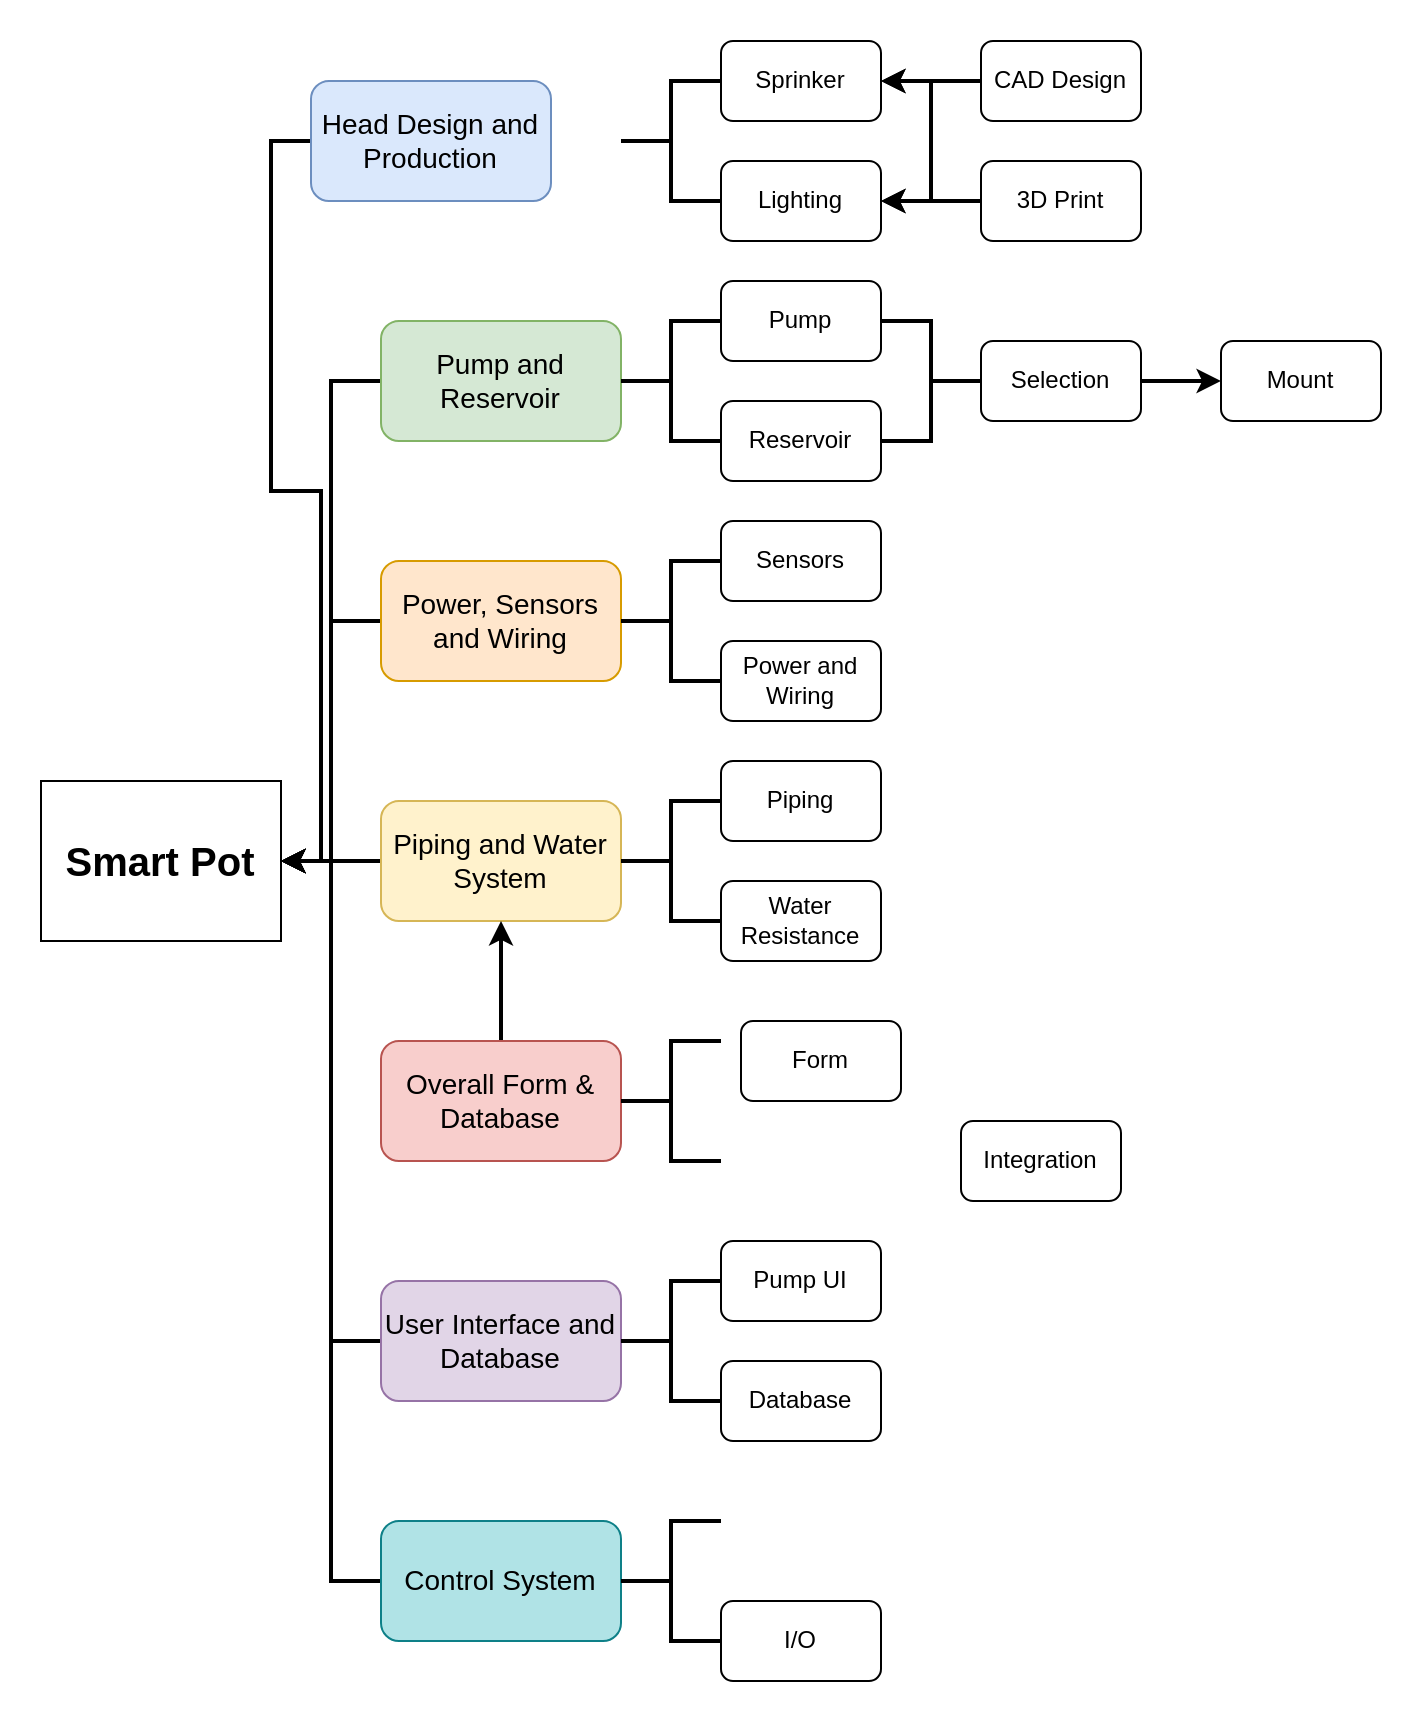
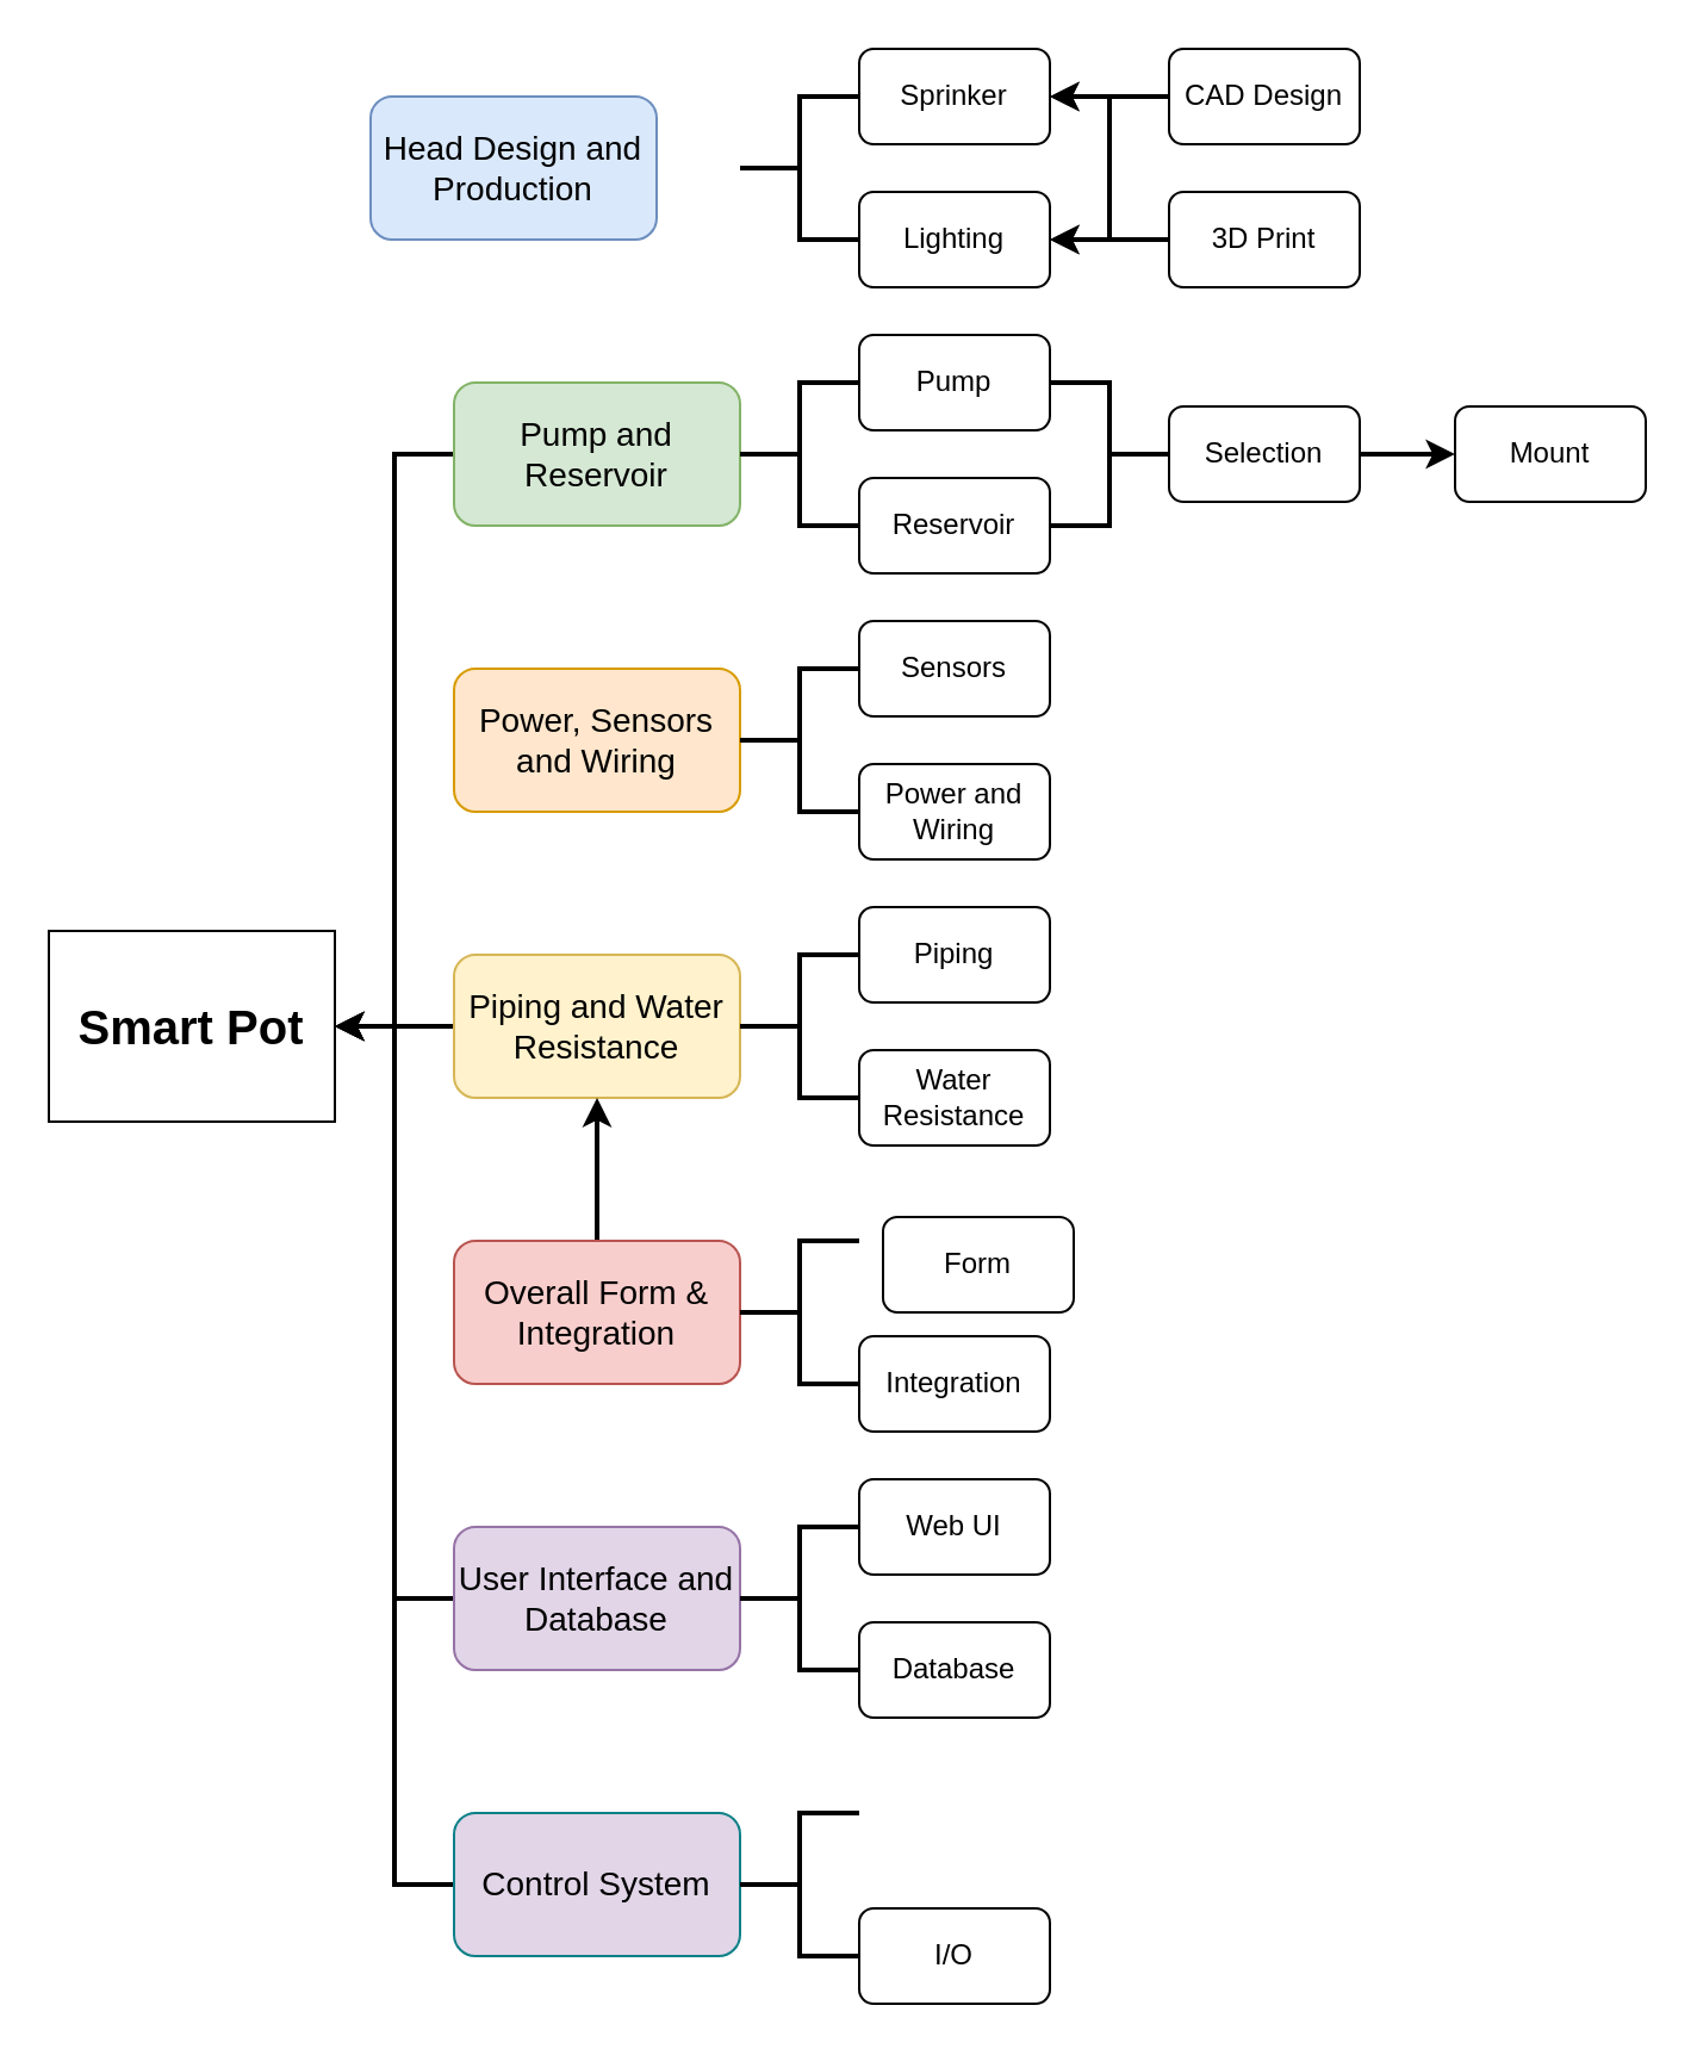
  <mxCell id="0" />
  <mxCell id="1" parent="0" />
- <mxCell id="2" style="edgeStyle=orthogonalEdgeStyle;rounded=0;orthogonalLoop=1;jettySize=auto;html=1;entryX=1;entryY=0.5;entryDx=0;entryDy=0;strokeWidth=2;" edge="1" parent="1" source="3" target="4"><mxGeometry relative="1" as="geometry" /></mxCell>
  <mxCell id="3" value="&lt;font style=&quot;font-size: 14px&quot;&gt;Head Design and Production&lt;/font&gt;" style="rounded=1;whiteSpace=wrap;html=1;horizontal=1;direction=south;fillColor=#dae8fc;strokeColor=#6c8ebf;" vertex="1" parent="1"><mxGeometry x="155" y="40" width="120" height="60" as="geometry" /></mxCell>
  <mxCell id="4" value="&lt;b&gt;&lt;font style=&quot;font-size: 20px&quot;&gt;Smart Pot&lt;/font&gt;&lt;/b&gt;" style="rounded=0;whiteSpace=wrap;html=1;" vertex="1" parent="1"><mxGeometry x="20" y="390" width="120" height="80" as="geometry" /></mxCell>
  <mxCell id="5" style="edgeStyle=orthogonalEdgeStyle;rounded=0;orthogonalLoop=1;jettySize=auto;html=1;entryX=1;entryY=0.5;entryDx=0;entryDy=0;strokeWidth=2;" edge="1" parent="1" source="6" target="4"><mxGeometry relative="1" as="geometry" /></mxCell>
  <mxCell id="6" value="&lt;font style=&quot;font-size: 14px&quot;&gt;Pump and Reservoir&lt;/font&gt;" style="rounded=1;whiteSpace=wrap;html=1;fillColor=#d5e8d4;strokeColor=#82b366;" vertex="1" parent="1"><mxGeometry x="190" y="160" width="120" height="60" as="geometry" /></mxCell>
- <mxCell id="7" style="edgeStyle=orthogonalEdgeStyle;rounded=0;orthogonalLoop=1;jettySize=auto;html=1;entryX=1;entryY=0.5;entryDx=0;entryDy=0;strokeWidth=2;" edge="1" parent="1" source="8" target="4"><mxGeometry relative="1" as="geometry" /></mxCell>
  <mxCell id="8" value="&lt;font style=&quot;font-size: 14px&quot;&gt;Power, Sensors and Wiring&lt;/font&gt;" style="rounded=1;whiteSpace=wrap;html=1;fillColor=#ffe6cc;strokeColor=#d79b00;" vertex="1" parent="1"><mxGeometry x="190" y="280" width="120" height="60" as="geometry" /></mxCell>
  <mxCell id="9" style="edgeStyle=orthogonalEdgeStyle;rounded=0;orthogonalLoop=1;jettySize=auto;html=1;entryX=1;entryY=0.5;entryDx=0;entryDy=0;strokeWidth=2;" edge="1" parent="1" source="10" target="4"><mxGeometry relative="1" as="geometry" /></mxCell>
- <mxCell id="10" value="&lt;font style=&quot;font-size: 14px&quot;&gt;Piping and Water System&lt;/font&gt;" style="rounded=1;whiteSpace=wrap;html=1;fillColor=#fff2cc;strokeColor=#d6b656;" vertex="1" parent="1"><mxGeometry x="190" y="400" width="120" height="60" as="geometry" /></mxCell>
+ <mxCell id="10" value="&lt;font style=&quot;font-size: 14px&quot;&gt;Piping and Water Resistance&lt;/font&gt;" style="rounded=1;whiteSpace=wrap;html=1;fillColor=#fff2cc;strokeColor=#d6b656;" vertex="1" parent="1"><mxGeometry x="190" y="400" width="120" height="60" as="geometry" /></mxCell>
  <mxCell id="11" style="edgeStyle=orthogonalEdgeStyle;rounded=0;orthogonalLoop=1;jettySize=auto;html=1;strokeWidth=2;" edge="1" parent="1" source="12" target="10"><mxGeometry relative="1" as="geometry" /></mxCell>
- <mxCell id="12" value="&lt;font style=&quot;font-size: 14px&quot;&gt;Overall Form &amp;amp; Database&lt;/font&gt;" style="rounded=1;whiteSpace=wrap;html=1;fillColor=#f8cecc;strokeColor=#b85450;" vertex="1" parent="1"><mxGeometry x="190" y="520" width="120" height="60" as="geometry" /></mxCell>
+ <mxCell id="12" value="&lt;font style=&quot;font-size: 14px&quot;&gt;Overall Form &amp;amp; Integration&lt;/font&gt;" style="rounded=1;whiteSpace=wrap;html=1;fillColor=#f8cecc;strokeColor=#b85450;" vertex="1" parent="1"><mxGeometry x="190" y="520" width="120" height="60" as="geometry" /></mxCell>
  <mxCell id="13" style="edgeStyle=orthogonalEdgeStyle;rounded=0;orthogonalLoop=1;jettySize=auto;html=1;entryX=1;entryY=0.5;entryDx=0;entryDy=0;strokeWidth=2;" edge="1" parent="1" source="14" target="4"><mxGeometry relative="1" as="geometry" /></mxCell>
  <mxCell id="14" value="&lt;font style=&quot;font-size: 14px&quot;&gt;User Interface and Database&lt;/font&gt;" style="rounded=1;whiteSpace=wrap;html=1;fillColor=#e1d5e7;strokeColor=#9673a6;" vertex="1" parent="1"><mxGeometry x="190" y="640" width="120" height="60" as="geometry" /></mxCell>
  <mxCell id="15" style="edgeStyle=orthogonalEdgeStyle;rounded=0;orthogonalLoop=1;jettySize=auto;html=1;entryX=1;entryY=0.5;entryDx=0;entryDy=0;fontSize=11;spacing=2;strokeWidth=2;jumpStyle=none;shadow=0;targetPerimeterSpacing=0;" edge="1" parent="1" source="16" target="4"><mxGeometry relative="1" as="geometry" /></mxCell>
- <mxCell id="16" value="&lt;font style=&quot;font-size: 14px&quot;&gt;Control System&lt;/font&gt;" style="rounded=1;whiteSpace=wrap;html=1;fillColor=#b0e3e6;strokeColor=#0e8088;" vertex="1" parent="1"><mxGeometry x="190" y="760" width="120" height="60" as="geometry" /></mxCell>
+ <mxCell id="16" value="&lt;font style=&quot;font-size: 14px&quot;&gt;Control System&lt;/font&gt;" style="rounded=1;whiteSpace=wrap;html=1;fillColor=#e1d5e7;strokeColor=#0e8088;" vertex="1" parent="1"><mxGeometry x="190" y="760" width="120" height="60" as="geometry" /></mxCell>
  <mxCell id="17" value="" style="strokeWidth=2;html=1;shape=mxgraph.flowchart.annotation_2;align=left;labelPosition=right;pointerEvents=1;" vertex="1" parent="1"><mxGeometry x="310" y="40" width="50" height="60" as="geometry" /></mxCell>
  <mxCell id="18" value="" style="strokeWidth=2;html=1;shape=mxgraph.flowchart.annotation_2;align=left;labelPosition=right;pointerEvents=1;" vertex="1" parent="1"><mxGeometry x="310" y="160" width="50" height="60" as="geometry" /></mxCell>
  <mxCell id="19" value="" style="strokeWidth=2;html=1;shape=mxgraph.flowchart.annotation_2;align=left;labelPosition=right;pointerEvents=1;direction=east;flipV=1;flipH=0;" vertex="1" parent="1"><mxGeometry x="310" y="280" width="50" height="60" as="geometry" /></mxCell>
  <mxCell id="20" value="" style="strokeWidth=2;html=1;shape=mxgraph.flowchart.annotation_2;align=left;labelPosition=right;pointerEvents=1;" vertex="1" parent="1"><mxGeometry x="310" y="400" width="50" height="60" as="geometry" /></mxCell>
  <mxCell id="21" value="" style="strokeWidth=2;html=1;shape=mxgraph.flowchart.annotation_2;align=left;labelPosition=right;pointerEvents=1;" vertex="1" parent="1"><mxGeometry x="310" y="520" width="50" height="60" as="geometry" /></mxCell>
  <mxCell id="22" value="" style="strokeWidth=2;html=1;shape=mxgraph.flowchart.annotation_2;align=left;labelPosition=right;pointerEvents=1;" vertex="1" parent="1"><mxGeometry x="310" y="640" width="50" height="60" as="geometry" /></mxCell>
  <mxCell id="23" value="" style="strokeWidth=2;html=1;shape=mxgraph.flowchart.annotation_2;align=left;labelPosition=right;pointerEvents=1;" vertex="1" parent="1"><mxGeometry x="310" y="760" width="50" height="60" as="geometry" /></mxCell>
  <mxCell id="24" value="Sprinker" style="rounded=1;whiteSpace=wrap;html=1;" vertex="1" parent="1"><mxGeometry x="360" y="20" width="80" height="40" as="geometry" /></mxCell>
  <mxCell id="25" value="Lighting" style="rounded=1;whiteSpace=wrap;html=1;" vertex="1" parent="1"><mxGeometry x="360" y="80" width="80" height="40" as="geometry" /></mxCell>
  <mxCell id="26" value="Pump" style="rounded=1;whiteSpace=wrap;html=1;" vertex="1" parent="1"><mxGeometry x="360" y="140" width="80" height="40" as="geometry" /></mxCell>
  <mxCell id="27" value="Reservoir" style="rounded=1;whiteSpace=wrap;html=1;" vertex="1" parent="1"><mxGeometry x="360" y="200" width="80" height="40" as="geometry" /></mxCell>
  <mxCell id="28" value="Sensors" style="rounded=1;whiteSpace=wrap;html=1;" vertex="1" parent="1"><mxGeometry x="360" y="260" width="80" height="40" as="geometry" /></mxCell>
  <mxCell id="29" value="Power and Wiring" style="rounded=1;whiteSpace=wrap;html=1;" vertex="1" parent="1"><mxGeometry x="360" y="320" width="80" height="40" as="geometry" /></mxCell>
  <mxCell id="30" value="Piping" style="rounded=1;whiteSpace=wrap;html=1;" vertex="1" parent="1"><mxGeometry x="360" y="380" width="80" height="40" as="geometry" /></mxCell>
  <mxCell id="31" value="Water Resistance" style="rounded=1;whiteSpace=wrap;html=1;" vertex="1" parent="1"><mxGeometry x="360" y="440" width="80" height="40" as="geometry" /></mxCell>
  <mxCell id="32" value="Form" style="rounded=1;whiteSpace=wrap;html=1;" vertex="1" parent="1"><mxGeometry x="370" y="510" width="80" height="40" as="geometry" /></mxCell>
- <mxCell id="33" value="Integration" style="rounded=1;whiteSpace=wrap;html=1;" vertex="1" parent="1"><mxGeometry x="480" y="560" width="80" height="40" as="geometry" /></mxCell>
- <mxCell id="34" value="Pump UI" style="rounded=1;whiteSpace=wrap;html=1;" vertex="1" parent="1"><mxGeometry x="360" y="620" width="80" height="40" as="geometry" /></mxCell>
+ <mxCell id="33" value="Integration" style="rounded=1;whiteSpace=wrap;html=1;" vertex="1" parent="1"><mxGeometry x="360" y="560" width="80" height="40" as="geometry" /></mxCell>
+ <mxCell id="34" value="Web UI" style="rounded=1;whiteSpace=wrap;html=1;" vertex="1" parent="1"><mxGeometry x="360" y="620" width="80" height="40" as="geometry" /></mxCell>
  <mxCell id="35" value="Database" style="rounded=1;whiteSpace=wrap;html=1;" vertex="1" parent="1"><mxGeometry x="360" y="680" width="80" height="40" as="geometry" /></mxCell>
  <mxCell id="36" value="I/O" style="rounded=1;whiteSpace=wrap;html=1;" vertex="1" parent="1"><mxGeometry x="360" y="800" width="80" height="40" as="geometry" /></mxCell>
  <mxCell id="37" style="edgeStyle=orthogonalEdgeStyle;rounded=0;jumpStyle=none;orthogonalLoop=1;jettySize=auto;html=1;entryX=1;entryY=0.5;entryDx=0;entryDy=0;shadow=0;targetPerimeterSpacing=0;strokeWidth=2;fontSize=11;" edge="1" parent="1" source="39" target="24"><mxGeometry relative="1" as="geometry" /></mxCell>
  <mxCell id="38" style="edgeStyle=orthogonalEdgeStyle;rounded=0;jumpStyle=none;orthogonalLoop=1;jettySize=auto;html=1;entryX=1;entryY=0.5;entryDx=0;entryDy=0;shadow=0;targetPerimeterSpacing=0;strokeWidth=2;fontSize=11;" edge="1" parent="1" source="39" target="25"><mxGeometry relative="1" as="geometry" /></mxCell>
  <mxCell id="39" value="CAD Design" style="rounded=1;whiteSpace=wrap;html=1;" vertex="1" parent="1"><mxGeometry x="490" y="20" width="80" height="40" as="geometry" /></mxCell>
  <mxCell id="40" style="edgeStyle=orthogonalEdgeStyle;rounded=0;jumpStyle=none;orthogonalLoop=1;jettySize=auto;html=1;entryX=1;entryY=0.5;entryDx=0;entryDy=0;shadow=0;targetPerimeterSpacing=0;strokeWidth=2;fontSize=11;" edge="1" parent="1" source="42" target="25"><mxGeometry relative="1" as="geometry" /></mxCell>
  <mxCell id="41" style="edgeStyle=orthogonalEdgeStyle;rounded=0;jumpStyle=none;orthogonalLoop=1;jettySize=auto;html=1;entryX=1;entryY=0.5;entryDx=0;entryDy=0;shadow=0;targetPerimeterSpacing=0;strokeWidth=2;fontSize=11;" edge="1" parent="1" source="42" target="24"><mxGeometry relative="1" as="geometry" /></mxCell>
  <mxCell id="42" value="3D Print" style="rounded=1;whiteSpace=wrap;html=1;" vertex="1" parent="1"><mxGeometry x="490" y="80" width="80" height="40" as="geometry" /></mxCell>
  <mxCell id="43" style="edgeStyle=orthogonalEdgeStyle;rounded=0;jumpStyle=none;orthogonalLoop=1;jettySize=auto;html=1;exitX=0.5;exitY=1;exitDx=0;exitDy=0;shadow=0;targetPerimeterSpacing=0;strokeWidth=2;fontSize=11;" edge="1" parent="1" source="39" target="39"><mxGeometry relative="1" as="geometry" /></mxCell>
  <mxCell id="44" value="" style="strokeWidth=2;html=1;shape=mxgraph.flowchart.annotation_2;align=left;labelPosition=right;pointerEvents=1;flipH=1;" vertex="1" parent="1"><mxGeometry x="440" y="160" width="50" height="60" as="geometry" /></mxCell>
  <mxCell id="45" style="edgeStyle=orthogonalEdgeStyle;rounded=0;jumpStyle=none;orthogonalLoop=1;jettySize=auto;html=1;entryX=0;entryY=0.5;entryDx=0;entryDy=0;shadow=0;targetPerimeterSpacing=0;strokeWidth=2;fontSize=11;" edge="1" parent="1" source="46" target="47"><mxGeometry relative="1" as="geometry" /></mxCell>
  <mxCell id="46" value="Selection" style="rounded=1;whiteSpace=wrap;html=1;" vertex="1" parent="1"><mxGeometry x="490" y="170" width="80" height="40" as="geometry" /></mxCell>
  <mxCell id="47" value="Mount" style="rounded=1;whiteSpace=wrap;html=1;" vertex="1" parent="1"><mxGeometry x="610" y="170" width="80" height="40" as="geometry" /></mxCell>
